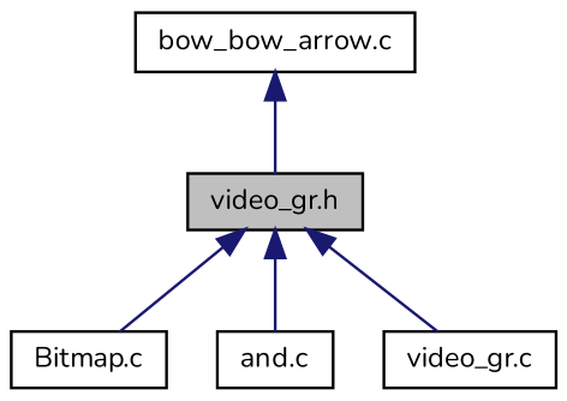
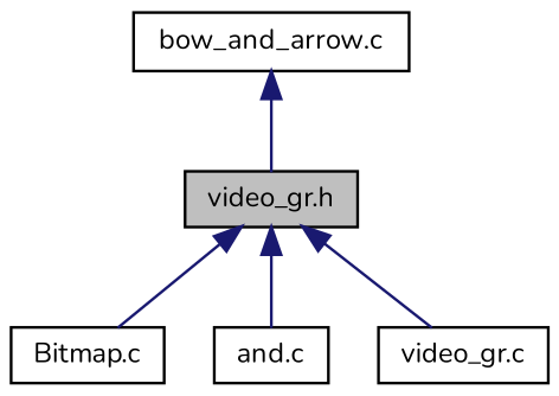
  digraph {
    fontname=Nunito
    node [color=black fillcolor=white fontname=Nunito fontsize=10 shape=record style=filled]
    edge [color=midnightblue dir=back fontname=Nunito fontsize=10 labelfontname=Helvetica labelfontsize=10 style=solid]
    n1 [fillcolor=grey75 fontcolor=black height=0.2 label="video_gr.h" width=0.4]
    n2 [height=0.2 label="Bitmap.c" width=0.4]
    n3 [height=0.2 label="and.c" width=0.4]
    n4 [height=0.2 label="video_gr.c" width=0.4]
-   n5 [height=0.2 label="bow_bow_arrow.c" width=0.4]
+   n5 [height=0.2 label="bow_and_arrow.c" width=0.4]
    n1 -> n2
    n1 -> n3
    n1 -> n4
    n5 -> n1
  }
